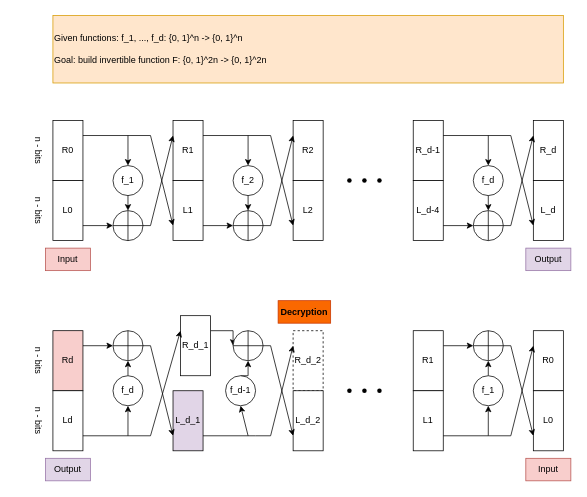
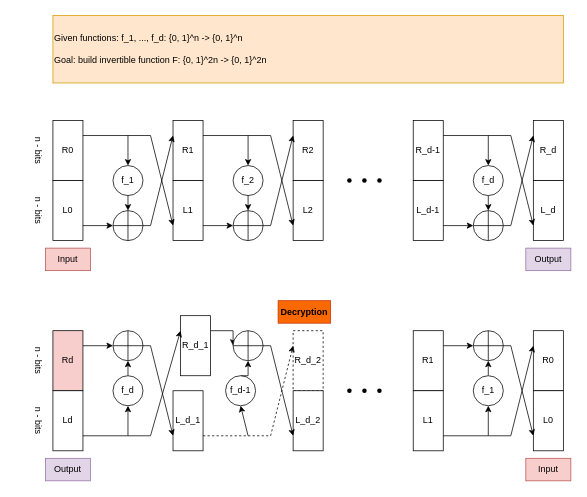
  <mxCell id="0" />
  <mxCell id="1" parent="0" />
  <mxCell id="2" value="R0" style="rounded=0;whiteSpace=wrap;html=1;" vertex="1" parent="1"><mxGeometry x="70" y="160" width="40" height="80" as="geometry" /></mxCell>
  <mxCell id="3" value="L0" style="rounded=0;whiteSpace=wrap;html=1;" vertex="1" parent="1"><mxGeometry x="70" y="240" width="40" height="80" as="geometry" /></mxCell>
  <mxCell id="4" value="R1" style="rounded=0;whiteSpace=wrap;html=1;" vertex="1" parent="1"><mxGeometry x="230" y="160" width="40" height="80" as="geometry" /></mxCell>
  <mxCell id="5" value="L1" style="rounded=0;whiteSpace=wrap;html=1;" vertex="1" parent="1"><mxGeometry x="230" y="240" width="40" height="80" as="geometry" /></mxCell>
  <mxCell id="6" value="R2" style="rounded=0;whiteSpace=wrap;html=1;" vertex="1" parent="1"><mxGeometry x="390" y="160" width="40" height="80" as="geometry" /></mxCell>
  <mxCell id="7" value="L2" style="rounded=0;whiteSpace=wrap;html=1;" vertex="1" parent="1"><mxGeometry x="390" y="240" width="40" height="80" as="geometry" /></mxCell>
  <mxCell id="8" value="R_d-1" style="rounded=0;whiteSpace=wrap;html=1;" vertex="1" parent="1"><mxGeometry x="550" y="160" width="40" height="80" as="geometry" /></mxCell>
- <mxCell id="9" value="L_d-4" style="rounded=0;whiteSpace=wrap;html=1;" vertex="1" parent="1"><mxGeometry x="550" y="240" width="40" height="80" as="geometry" /></mxCell>
+ <mxCell id="9" value="L_d-1" style="rounded=0;whiteSpace=wrap;html=1;" vertex="1" parent="1"><mxGeometry x="550" y="240" width="40" height="80" as="geometry" /></mxCell>
  <mxCell id="10" value="R_d" style="rounded=0;whiteSpace=wrap;html=1;" vertex="1" parent="1"><mxGeometry x="710" y="160" width="40" height="80" as="geometry" /></mxCell>
  <mxCell id="11" value="L_d" style="rounded=0;whiteSpace=wrap;html=1;" vertex="1" parent="1"><mxGeometry x="710" y="240" width="40" height="80" as="geometry" /></mxCell>
  <mxCell id="12" value="" style="shape=waypoint;sketch=0;fillStyle=solid;size=6;pointerEvents=1;points=[];fillColor=none;resizable=0;rotatable=0;perimeter=centerPerimeter;snapToPoint=1;" vertex="1" parent="1"><mxGeometry x="455" y="230" width="20" height="20" as="geometry" /></mxCell>
  <mxCell id="13" value="" style="shape=waypoint;sketch=0;fillStyle=solid;size=6;pointerEvents=1;points=[];fillColor=none;resizable=0;rotatable=0;perimeter=centerPerimeter;snapToPoint=1;" vertex="1" parent="1"><mxGeometry x="475" y="230" width="20" height="20" as="geometry" /></mxCell>
  <mxCell id="14" value="" style="shape=waypoint;sketch=0;fillStyle=solid;size=6;pointerEvents=1;points=[];fillColor=none;resizable=0;rotatable=0;perimeter=centerPerimeter;snapToPoint=1;" vertex="1" parent="1"><mxGeometry x="495" y="230" width="20" height="20" as="geometry" /></mxCell>
  <mxCell id="15" value="&lt;div&gt;Given functions: f_1, ..., f_d: {0, 1}^n -&amp;gt; {0, 1}^n&lt;/div&gt;&lt;div&gt;&lt;br&gt;&lt;/div&gt;&lt;div&gt;Goal: build invertible function F: {0, 1}^2n -&amp;gt; {0, 1}^2n&lt;br&gt;&lt;/div&gt;" style="text;html=1;align=left;verticalAlign=middle;whiteSpace=wrap;rounded=0;fillColor=#ffe6cc;strokeColor=#d79b00;" vertex="1" parent="1"><mxGeometry x="70" y="20" width="680" height="90" as="geometry" /></mxCell>
  <mxCell id="16" value="f_1" style="ellipse;whiteSpace=wrap;html=1;aspect=fixed;" vertex="1" parent="1"><mxGeometry x="150" y="220" width="40" height="40" as="geometry" /></mxCell>
  <mxCell id="17" value="" style="endArrow=classic;html=1;rounded=0;exitX=1;exitY=0.25;exitDx=0;exitDy=0;entryX=0;entryY=0.75;entryDx=0;entryDy=0;" edge="1" parent="1" source="2" target="5"><mxGeometry width="50" height="50" relative="1" as="geometry"><mxPoint x="390" y="360" as="sourcePoint" /><mxPoint x="440" y="310" as="targetPoint" /><Array as="points"><mxPoint x="200" y="180" /></Array></mxGeometry></mxCell>
  <mxCell id="18" value="" style="endArrow=classic;html=1;rounded=0;exitX=1;exitY=0.75;exitDx=0;exitDy=0;" edge="1" parent="1" source="3"><mxGeometry width="50" height="50" relative="1" as="geometry"><mxPoint x="390" y="360" as="sourcePoint" /><mxPoint x="150" y="300" as="targetPoint" /></mxGeometry></mxCell>
  <mxCell id="19" value="" style="endArrow=classic;html=1;rounded=0;entryX=0.5;entryY=0;entryDx=0;entryDy=0;" edge="1" parent="1" target="16"><mxGeometry width="50" height="50" relative="1" as="geometry"><mxPoint x="170" y="180" as="sourcePoint" /><mxPoint x="440" y="310" as="targetPoint" /></mxGeometry></mxCell>
  <mxCell id="20" value="" style="shape=orEllipse;perimeter=ellipsePerimeter;whiteSpace=wrap;html=1;backgroundOutline=1;" vertex="1" parent="1"><mxGeometry x="150" y="280" width="40" height="40" as="geometry" /></mxCell>
  <mxCell id="21" value="" style="endArrow=classic;html=1;rounded=0;exitX=1;exitY=0.5;exitDx=0;exitDy=0;entryX=0;entryY=0.25;entryDx=0;entryDy=0;" edge="1" parent="1" source="20" target="4"><mxGeometry width="50" height="50" relative="1" as="geometry"><mxPoint x="390" y="360" as="sourcePoint" /><mxPoint x="440" y="310" as="targetPoint" /><Array as="points"><mxPoint x="200" y="300" /></Array></mxGeometry></mxCell>
  <mxCell id="22" value="" style="endArrow=classic;html=1;rounded=0;exitX=0.5;exitY=1;exitDx=0;exitDy=0;entryX=0.5;entryY=0;entryDx=0;entryDy=0;" edge="1" parent="1" source="16" target="20"><mxGeometry width="50" height="50" relative="1" as="geometry"><mxPoint x="390" y="360" as="sourcePoint" /><mxPoint x="440" y="310" as="targetPoint" /></mxGeometry></mxCell>
  <mxCell id="23" value="n - bits" style="text;html=1;align=center;verticalAlign=middle;whiteSpace=wrap;rounded=0;rotation=90;" vertex="1" parent="1"><mxGeometry x="20" y="185" width="60" height="30" as="geometry" /></mxCell>
  <mxCell id="24" value="n - bits" style="text;html=1;align=center;verticalAlign=middle;whiteSpace=wrap;rounded=0;rotation=90;" vertex="1" parent="1"><mxGeometry x="20" y="265" width="60" height="30" as="geometry" /></mxCell>
  <mxCell id="25" value="f_2" style="ellipse;whiteSpace=wrap;html=1;aspect=fixed;" vertex="1" parent="1"><mxGeometry x="310" y="220" width="40" height="40" as="geometry" /></mxCell>
  <mxCell id="26" value="" style="endArrow=classic;html=1;rounded=0;exitX=1;exitY=0.25;exitDx=0;exitDy=0;entryX=0;entryY=0.75;entryDx=0;entryDy=0;" edge="1" parent="1"><mxGeometry width="50" height="50" relative="1" as="geometry"><mxPoint x="270" y="180" as="sourcePoint" /><mxPoint x="390" y="300" as="targetPoint" /><Array as="points"><mxPoint x="360" y="180" /></Array></mxGeometry></mxCell>
  <mxCell id="27" value="" style="endArrow=classic;html=1;rounded=0;exitX=1;exitY=0.75;exitDx=0;exitDy=0;" edge="1" parent="1"><mxGeometry width="50" height="50" relative="1" as="geometry"><mxPoint x="270" y="300" as="sourcePoint" /><mxPoint x="310" y="300" as="targetPoint" /></mxGeometry></mxCell>
  <mxCell id="28" value="" style="endArrow=classic;html=1;rounded=0;entryX=0.5;entryY=0;entryDx=0;entryDy=0;" edge="1" parent="1" target="25"><mxGeometry width="50" height="50" relative="1" as="geometry"><mxPoint x="330" y="180" as="sourcePoint" /><mxPoint x="600" y="310" as="targetPoint" /></mxGeometry></mxCell>
  <mxCell id="29" value="" style="shape=orEllipse;perimeter=ellipsePerimeter;whiteSpace=wrap;html=1;backgroundOutline=1;" vertex="1" parent="1"><mxGeometry x="310" y="280" width="40" height="40" as="geometry" /></mxCell>
  <mxCell id="30" value="" style="endArrow=classic;html=1;rounded=0;exitX=1;exitY=0.5;exitDx=0;exitDy=0;entryX=0;entryY=0.25;entryDx=0;entryDy=0;" edge="1" parent="1" source="29"><mxGeometry width="50" height="50" relative="1" as="geometry"><mxPoint x="550" y="360" as="sourcePoint" /><mxPoint x="390" y="180" as="targetPoint" /><Array as="points"><mxPoint x="360" y="300" /></Array></mxGeometry></mxCell>
  <mxCell id="31" value="" style="endArrow=classic;html=1;rounded=0;exitX=0.5;exitY=1;exitDx=0;exitDy=0;entryX=0.5;entryY=0;entryDx=0;entryDy=0;" edge="1" parent="1" source="25" target="29"><mxGeometry width="50" height="50" relative="1" as="geometry"><mxPoint x="550" y="360" as="sourcePoint" /><mxPoint x="600" y="310" as="targetPoint" /></mxGeometry></mxCell>
  <mxCell id="32" value="f_d" style="ellipse;whiteSpace=wrap;html=1;aspect=fixed;" vertex="1" parent="1"><mxGeometry x="630" y="220" width="40" height="40" as="geometry" /></mxCell>
  <mxCell id="33" value="" style="endArrow=classic;html=1;rounded=0;exitX=1;exitY=0.25;exitDx=0;exitDy=0;entryX=0;entryY=0.75;entryDx=0;entryDy=0;" edge="1" parent="1"><mxGeometry width="50" height="50" relative="1" as="geometry"><mxPoint x="590" y="180" as="sourcePoint" /><mxPoint x="710" y="300" as="targetPoint" /><Array as="points"><mxPoint x="680" y="180" /></Array></mxGeometry></mxCell>
  <mxCell id="34" value="" style="endArrow=classic;html=1;rounded=0;exitX=1;exitY=0.75;exitDx=0;exitDy=0;" edge="1" parent="1"><mxGeometry width="50" height="50" relative="1" as="geometry"><mxPoint x="590" y="300" as="sourcePoint" /><mxPoint x="630" y="300" as="targetPoint" /></mxGeometry></mxCell>
  <mxCell id="35" value="" style="endArrow=classic;html=1;rounded=0;entryX=0.5;entryY=0;entryDx=0;entryDy=0;" edge="1" parent="1" target="32"><mxGeometry width="50" height="50" relative="1" as="geometry"><mxPoint x="650" y="180" as="sourcePoint" /><mxPoint x="920" y="310" as="targetPoint" /></mxGeometry></mxCell>
  <mxCell id="36" value="" style="shape=orEllipse;perimeter=ellipsePerimeter;whiteSpace=wrap;html=1;backgroundOutline=1;" vertex="1" parent="1"><mxGeometry x="630" y="280" width="40" height="40" as="geometry" /></mxCell>
  <mxCell id="37" value="" style="endArrow=classic;html=1;rounded=0;exitX=1;exitY=0.5;exitDx=0;exitDy=0;entryX=0;entryY=0.25;entryDx=0;entryDy=0;" edge="1" parent="1" source="36"><mxGeometry width="50" height="50" relative="1" as="geometry"><mxPoint x="870" y="360" as="sourcePoint" /><mxPoint x="710" y="180" as="targetPoint" /><Array as="points"><mxPoint x="680" y="300" /></Array></mxGeometry></mxCell>
  <mxCell id="38" value="" style="endArrow=classic;html=1;rounded=0;exitX=0.5;exitY=1;exitDx=0;exitDy=0;entryX=0.5;entryY=0;entryDx=0;entryDy=0;" edge="1" parent="1" source="32" target="36"><mxGeometry width="50" height="50" relative="1" as="geometry"><mxPoint x="870" y="360" as="sourcePoint" /><mxPoint x="920" y="310" as="targetPoint" /></mxGeometry></mxCell>
  <mxCell id="39" value="Input" style="text;html=1;align=center;verticalAlign=middle;whiteSpace=wrap;rounded=0;fillColor=#f8cecc;strokeColor=#b85450;" vertex="1" parent="1"><mxGeometry x="60" y="330" width="60" height="30" as="geometry" /></mxCell>
  <mxCell id="40" value="Output" style="text;html=1;align=center;verticalAlign=middle;whiteSpace=wrap;rounded=0;fillColor=#e1d5e7;strokeColor=#9673a6;" vertex="1" parent="1"><mxGeometry x="700" y="330" width="60" height="30" as="geometry" /></mxCell>
  <mxCell id="41" style="edgeStyle=orthogonalEdgeStyle;rounded=0;orthogonalLoop=1;jettySize=auto;html=1;exitX=1;exitY=0.25;exitDx=0;exitDy=0;entryX=0.5;entryY=1;entryDx=0;entryDy=0;" edge="1" parent="1" source="42" target="59"><mxGeometry relative="1" as="geometry" /></mxCell>
  <mxCell id="42" value="Rd" style="rounded=0;whiteSpace=wrap;html=1;fillColor=#f8cecc;" vertex="1" parent="1"><mxGeometry x="70" y="440" width="40" height="80" as="geometry" /></mxCell>
  <mxCell id="43" value="Ld" style="rounded=0;whiteSpace=wrap;html=1;" vertex="1" parent="1"><mxGeometry x="70" y="520" width="40" height="80" as="geometry" /></mxCell>
  <mxCell id="44" style="edgeStyle=orthogonalEdgeStyle;rounded=0;orthogonalLoop=1;jettySize=auto;html=1;exitX=1;exitY=0.25;exitDx=0;exitDy=0;entryX=0;entryY=0.5;entryDx=0;entryDy=0;" edge="1" parent="1" source="45" target="64"><mxGeometry relative="1" as="geometry" /></mxCell>
  <mxCell id="45" value="R_d_1" style="rounded=0;whiteSpace=wrap;html=1;" vertex="1" parent="1"><mxGeometry x="240" y="420" width="40" height="80" as="geometry" /></mxCell>
- <mxCell id="46" value="L_d_1" style="rounded=0;whiteSpace=wrap;html=1;fillColor=#e1d5e7;" vertex="1" parent="1"><mxGeometry x="230" y="520" width="40" height="80" as="geometry" /></mxCell>
+ <mxCell id="46" value="L_d_1" style="rounded=0;whiteSpace=wrap;html=1;" vertex="1" parent="1"><mxGeometry x="230" y="520" width="40" height="80" as="geometry" /></mxCell>
  <mxCell id="47" value="R_d_2" style="rounded=0;whiteSpace=wrap;html=1;dashed=1;" vertex="1" parent="1"><mxGeometry x="390" y="440" width="40" height="80" as="geometry" /></mxCell>
  <mxCell id="48" value="L_d_2" style="rounded=0;whiteSpace=wrap;html=1;" vertex="1" parent="1"><mxGeometry x="390" y="520" width="40" height="80" as="geometry" /></mxCell>
  <mxCell id="49" style="edgeStyle=orthogonalEdgeStyle;rounded=0;orthogonalLoop=1;jettySize=auto;html=1;exitX=1;exitY=0.25;exitDx=0;exitDy=0;entryX=0;entryY=0.5;entryDx=0;entryDy=0;" edge="1" parent="1" source="50" target="67"><mxGeometry relative="1" as="geometry" /></mxCell>
  <mxCell id="50" value="R1" style="rounded=0;whiteSpace=wrap;html=1;" vertex="1" parent="1"><mxGeometry x="550" y="440" width="40" height="80" as="geometry" /></mxCell>
  <mxCell id="51" value="L1" style="rounded=0;whiteSpace=wrap;html=1;" vertex="1" parent="1"><mxGeometry x="550" y="520" width="40" height="80" as="geometry" /></mxCell>
  <mxCell id="52" value="R0" style="rounded=0;whiteSpace=wrap;html=1;" vertex="1" parent="1"><mxGeometry x="710" y="440" width="40" height="80" as="geometry" /></mxCell>
  <mxCell id="53" value="L0" style="rounded=0;whiteSpace=wrap;html=1;" vertex="1" parent="1"><mxGeometry x="710" y="520" width="40" height="80" as="geometry" /></mxCell>
  <mxCell id="54" value="" style="shape=waypoint;sketch=0;fillStyle=solid;size=6;pointerEvents=1;points=[];fillColor=none;resizable=0;rotatable=0;perimeter=centerPerimeter;snapToPoint=1;" vertex="1" parent="1"><mxGeometry x="455" y="510" width="20" height="20" as="geometry" /></mxCell>
  <mxCell id="55" value="" style="shape=waypoint;sketch=0;fillStyle=solid;size=6;pointerEvents=1;points=[];fillColor=none;resizable=0;rotatable=0;perimeter=centerPerimeter;snapToPoint=1;" vertex="1" parent="1"><mxGeometry x="475" y="510" width="20" height="20" as="geometry" /></mxCell>
  <mxCell id="56" value="" style="shape=waypoint;sketch=0;fillStyle=solid;size=6;pointerEvents=1;points=[];fillColor=none;resizable=0;rotatable=0;perimeter=centerPerimeter;snapToPoint=1;" vertex="1" parent="1"><mxGeometry x="495" y="510" width="20" height="20" as="geometry" /></mxCell>
  <mxCell id="57" style="edgeStyle=orthogonalEdgeStyle;rounded=0;orthogonalLoop=1;jettySize=auto;html=1;exitX=0.5;exitY=0;exitDx=0;exitDy=0;entryX=1;entryY=0.5;entryDx=0;entryDy=0;" edge="1" parent="1" source="58" target="59"><mxGeometry relative="1" as="geometry" /></mxCell>
  <mxCell id="58" value="f_d" style="ellipse;whiteSpace=wrap;html=1;aspect=fixed;" vertex="1" parent="1"><mxGeometry x="150" y="500" width="40" height="40" as="geometry" /></mxCell>
  <mxCell id="59" value="" style="shape=orEllipse;perimeter=ellipsePerimeter;whiteSpace=wrap;html=1;backgroundOutline=1;direction=south;" vertex="1" parent="1"><mxGeometry x="150" y="440" width="40" height="40" as="geometry" /></mxCell>
  <mxCell id="60" value="n - bits" style="text;html=1;align=center;verticalAlign=middle;whiteSpace=wrap;rounded=0;rotation=90;" vertex="1" parent="1"><mxGeometry x="20" y="465" width="60" height="30" as="geometry" /></mxCell>
  <mxCell id="61" value="n - bits" style="text;html=1;align=center;verticalAlign=middle;whiteSpace=wrap;rounded=0;rotation=90;" vertex="1" parent="1"><mxGeometry x="20" y="545" width="60" height="30" as="geometry" /></mxCell>
  <mxCell id="62" style="edgeStyle=orthogonalEdgeStyle;rounded=0;orthogonalLoop=1;jettySize=auto;html=1;exitX=0.5;exitY=0;exitDx=0;exitDy=0;entryX=0.5;entryY=1;entryDx=0;entryDy=0;" edge="1" parent="1" source="63" target="64"><mxGeometry relative="1" as="geometry" /></mxCell>
  <mxCell id="63" value="f_d-1" style="ellipse;whiteSpace=wrap;html=1;aspect=fixed;" vertex="1" parent="1"><mxGeometry x="300" y="500" width="40" height="40" as="geometry" /></mxCell>
  <mxCell id="64" value="" style="shape=orEllipse;perimeter=ellipsePerimeter;whiteSpace=wrap;html=1;backgroundOutline=1;" vertex="1" parent="1"><mxGeometry x="310" y="440" width="40" height="40" as="geometry" /></mxCell>
  <mxCell id="65" style="edgeStyle=orthogonalEdgeStyle;rounded=0;orthogonalLoop=1;jettySize=auto;html=1;exitX=0.5;exitY=0;exitDx=0;exitDy=0;entryX=0.5;entryY=1;entryDx=0;entryDy=0;" edge="1" parent="1" source="66" target="67"><mxGeometry relative="1" as="geometry" /></mxCell>
  <mxCell id="66" value="f_1" style="ellipse;whiteSpace=wrap;html=1;aspect=fixed;" vertex="1" parent="1"><mxGeometry x="630" y="500" width="40" height="40" as="geometry" /></mxCell>
  <mxCell id="67" value="" style="shape=orEllipse;perimeter=ellipsePerimeter;whiteSpace=wrap;html=1;backgroundOutline=1;" vertex="1" parent="1"><mxGeometry x="630" y="440" width="40" height="40" as="geometry" /></mxCell>
  <mxCell id="68" value="Output" style="text;html=1;align=center;verticalAlign=middle;whiteSpace=wrap;rounded=0;fillColor=#e1d5e7;strokeColor=#9673a6;" vertex="1" parent="1"><mxGeometry x="60" y="610" width="60" height="30" as="geometry" /></mxCell>
  <mxCell id="69" value="Input" style="text;html=1;align=center;verticalAlign=middle;whiteSpace=wrap;rounded=0;fillColor=#f8cecc;strokeColor=#b85450;" vertex="1" parent="1"><mxGeometry x="700" y="610" width="60" height="30" as="geometry" /></mxCell>
  <mxCell id="70" value="" style="endArrow=classic;html=1;rounded=0;exitX=1;exitY=0.75;exitDx=0;exitDy=0;entryX=0;entryY=0.25;entryDx=0;entryDy=0;" edge="1" parent="1" source="43" target="45"><mxGeometry width="50" height="50" relative="1" as="geometry"><mxPoint x="390" y="330" as="sourcePoint" /><mxPoint x="440" y="280" as="targetPoint" /><Array as="points"><mxPoint x="200" y="580" /></Array></mxGeometry></mxCell>
  <mxCell id="71" value="" style="endArrow=classic;html=1;rounded=0;entryX=0.5;entryY=1;entryDx=0;entryDy=0;" edge="1" parent="1" target="58"><mxGeometry width="50" height="50" relative="1" as="geometry"><mxPoint x="170" y="580" as="sourcePoint" /><mxPoint x="440" y="340" as="targetPoint" /></mxGeometry></mxCell>
  <mxCell id="72" value="" style="endArrow=classic;html=1;rounded=0;exitX=0.5;exitY=0;exitDx=0;exitDy=0;entryX=0;entryY=0.75;entryDx=0;entryDy=0;" edge="1" parent="1" source="59" target="46"><mxGeometry width="50" height="50" relative="1" as="geometry"><mxPoint x="390" y="390" as="sourcePoint" /><mxPoint x="440" y="340" as="targetPoint" /><Array as="points"><mxPoint x="200" y="460" /></Array></mxGeometry></mxCell>
- <mxCell id="73" value="" style="endArrow=classic;html=1;rounded=0;exitX=1;exitY=0.75;exitDx=0;exitDy=0;entryX=0;entryY=0.25;entryDx=0;entryDy=0;" edge="1" parent="1" source="46" target="47"><mxGeometry width="50" height="50" relative="1" as="geometry"><mxPoint x="390" y="390" as="sourcePoint" /><mxPoint x="440" y="340" as="targetPoint" /><Array as="points"><mxPoint x="340" y="580" /><mxPoint x="360" y="580" /></Array></mxGeometry></mxCell>
+ <mxCell id="73" value="" style="endArrow=classic;html=1;rounded=0;exitX=1;exitY=0.75;exitDx=0;exitDy=0;entryX=0;entryY=0.25;entryDx=0;entryDy=0;dashed=1;" edge="1" parent="1" source="46" target="47"><mxGeometry width="50" height="50" relative="1" as="geometry"><mxPoint x="390" y="390" as="sourcePoint" /><mxPoint x="440" y="340" as="targetPoint" /><Array as="points"><mxPoint x="340" y="580" /><mxPoint x="360" y="580" /></Array></mxGeometry></mxCell>
  <mxCell id="74" value="" style="endArrow=classic;html=1;rounded=0;entryX=0.5;entryY=1;entryDx=0;entryDy=0;" edge="1" parent="1" target="63"><mxGeometry width="50" height="50" relative="1" as="geometry"><mxPoint x="330" y="580" as="sourcePoint" /><mxPoint x="440" y="340" as="targetPoint" /></mxGeometry></mxCell>
  <mxCell id="75" value="" style="endArrow=classic;html=1;rounded=0;exitX=1;exitY=0.5;exitDx=0;exitDy=0;entryX=0;entryY=0.75;entryDx=0;entryDy=0;" edge="1" parent="1" source="64" target="48"><mxGeometry width="50" height="50" relative="1" as="geometry"><mxPoint x="390" y="390" as="sourcePoint" /><mxPoint x="440" y="340" as="targetPoint" /><Array as="points"><mxPoint x="360" y="460" /></Array></mxGeometry></mxCell>
  <mxCell id="76" value="" style="endArrow=classic;html=1;rounded=0;exitX=1;exitY=0.75;exitDx=0;exitDy=0;entryX=0;entryY=0.25;entryDx=0;entryDy=0;" edge="1" parent="1" source="51" target="52"><mxGeometry width="50" height="50" relative="1" as="geometry"><mxPoint x="390" y="390" as="sourcePoint" /><mxPoint x="440" y="340" as="targetPoint" /><Array as="points"><mxPoint x="650" y="580" /><mxPoint x="680" y="580" /></Array></mxGeometry></mxCell>
  <mxCell id="77" value="" style="endArrow=classic;html=1;rounded=0;entryX=0;entryY=0.75;entryDx=0;entryDy=0;exitX=1;exitY=0.5;exitDx=0;exitDy=0;" edge="1" parent="1" source="67" target="53"><mxGeometry width="50" height="50" relative="1" as="geometry"><mxPoint x="390" y="390" as="sourcePoint" /><mxPoint x="440" y="340" as="targetPoint" /><Array as="points"><mxPoint x="680" y="460" /></Array></mxGeometry></mxCell>
  <mxCell id="78" value="" style="endArrow=classic;html=1;rounded=0;entryX=0.5;entryY=1;entryDx=0;entryDy=0;" edge="1" parent="1" target="66"><mxGeometry width="50" height="50" relative="1" as="geometry"><mxPoint x="650" y="580" as="sourcePoint" /><mxPoint x="440" y="340" as="targetPoint" /></mxGeometry></mxCell>
  <mxCell id="79" value="&lt;b&gt;Decryption&lt;/b&gt;" style="text;html=1;align=center;verticalAlign=middle;whiteSpace=wrap;rounded=0;fillColor=#fa6800;fontColor=#000000;strokeColor=#C73500;" vertex="1" parent="1"><mxGeometry x="370" y="400" width="70" height="30" as="geometry" /></mxCell>
